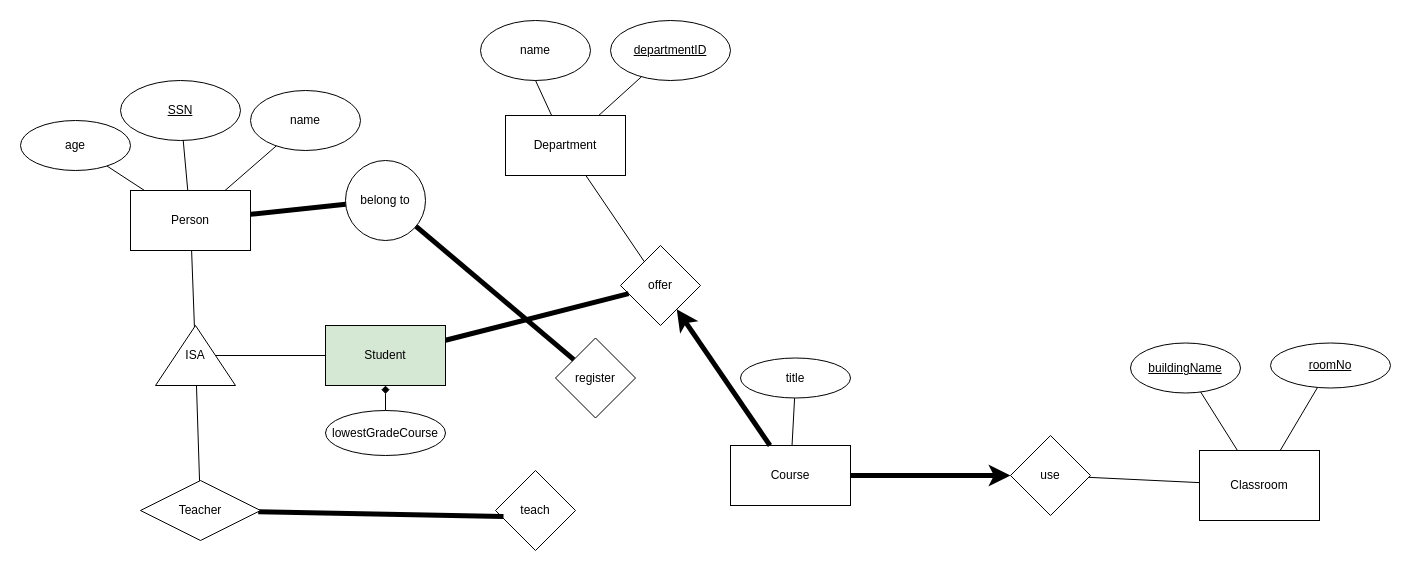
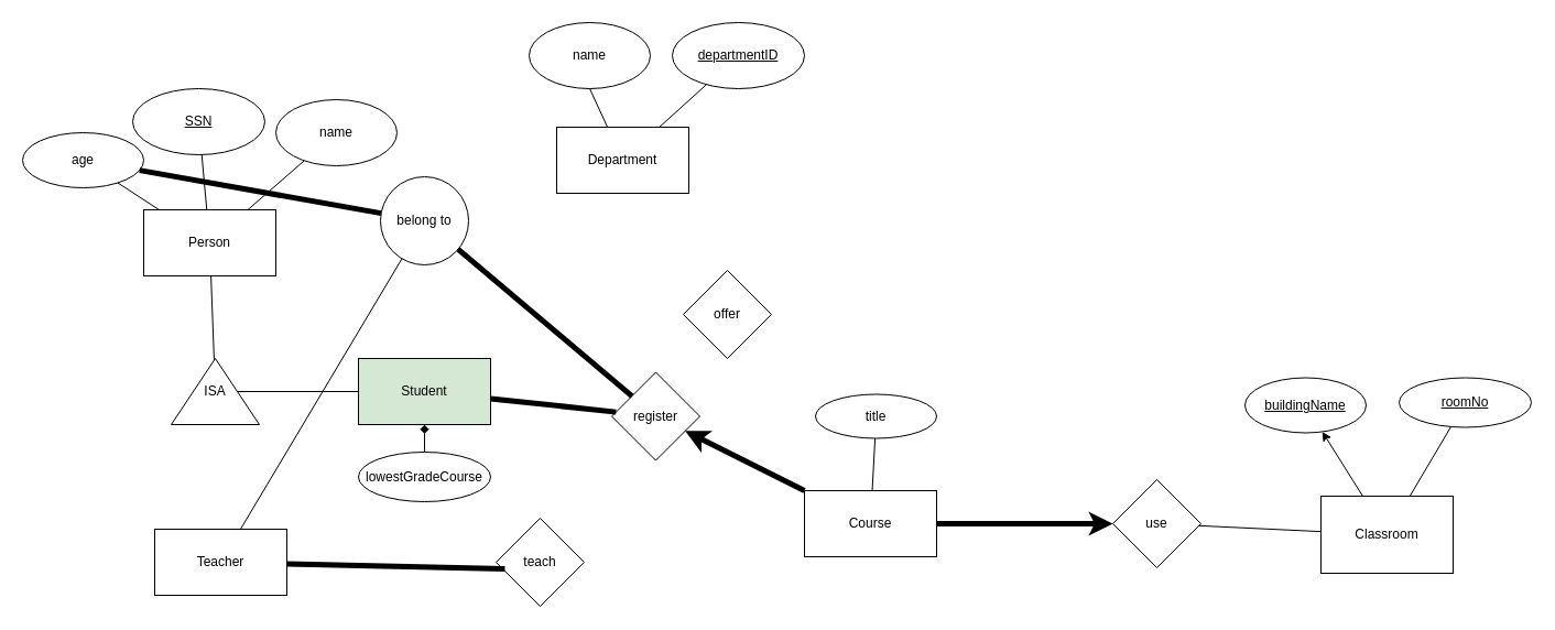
  <mxCell id="0" />
  <mxCell id="1" parent="0" />
  <mxCell id="2" value="register" style="rhombus;whiteSpace=wrap;html=1;" vertex="1" parent="1"><mxGeometry x="555" y="337.5" width="80" height="80" as="geometry" /></mxCell>
  <mxCell id="3" value="offer" style="rhombus;whiteSpace=wrap;html=1;" vertex="1" parent="1"><mxGeometry x="620" y="245" width="80" height="80" as="geometry" /></mxCell>
- <mxCell id="4" value="" style="endArrow=none;html=1;rounded=0;strokeWidth=1;" edge="1" parent="1" source="3" target="16"><mxGeometry width="50" height="50" relative="1" as="geometry"><mxPoint x="1020" y="680" as="sourcePoint" /><mxPoint x="1070" y="630" as="targetPoint" /></mxGeometry></mxCell>
  <mxCell id="5" value="" style="endArrow=classic;html=1;rounded=0;exitX=1;exitY=0.5;exitDx=0;exitDy=0;entryX=0;entryY=0.5;entryDx=0;entryDy=0;strokeWidth=5;" edge="1" parent="1" source="29" target="38"><mxGeometry width="50" height="50" relative="1" as="geometry"><mxPoint x="1020" y="680" as="sourcePoint" /><mxPoint x="1070" y="630" as="targetPoint" /></mxGeometry></mxCell>
- <mxCell id="6" value="teach" style="rhombus;whiteSpace=wrap;html=1;" vertex="1" parent="1"><mxGeometry x="495" y="470" width="80" height="80" as="geometry" /></mxCell>
+ <mxCell id="6" value="teach" style="rhombus;whiteSpace=wrap;html=1;" vertex="1" parent="1"><mxGeometry x="450" y="470" width="80" height="80" as="geometry" /></mxCell>
  <mxCell id="7" value="" style="endArrow=none;html=1;rounded=0;entryX=0.1;entryY=0.575;entryDx=0;entryDy=0;entryPerimeter=0;strokeWidth=5;" edge="1" parent="1" source="27" target="6"><mxGeometry width="50" height="50" relative="1" as="geometry"><mxPoint x="910" y="560" as="sourcePoint" /><mxPoint x="960" y="510" as="targetPoint" /></mxGeometry></mxCell>
  <mxCell id="8" value="" style="endArrow=none;html=1;rounded=0;strokeWidth=5;" edge="1" parent="1" source="26" target="2"><mxGeometry width="50" height="50" relative="1" as="geometry"><mxPoint x="910" y="610" as="sourcePoint" /><mxPoint x="960" y="560" as="targetPoint" /></mxGeometry></mxCell>
  <mxCell id="9" value="age" style="ellipse;whiteSpace=wrap;html=1;" vertex="1" parent="1"><mxGeometry x="20" y="120" width="110" height="50" as="geometry" /></mxCell>
  <mxCell id="10" value="" style="endArrow=none;html=1;rounded=0;" edge="1" parent="1" source="25" target="9"><mxGeometry width="50" height="50" relative="1" as="geometry"><mxPoint x="640" y="210" as="sourcePoint" /><mxPoint x="690" y="160" as="targetPoint" /></mxGeometry></mxCell>
  <mxCell id="11" value="&lt;u&gt;SSN&lt;/u&gt;" style="ellipse;whiteSpace=wrap;html=1;" vertex="1" parent="1"><mxGeometry x="120" y="80" width="120" height="60" as="geometry" /></mxCell>
  <mxCell id="12" value="" style="endArrow=none;html=1;rounded=0;" edge="1" parent="1" source="25" target="11"><mxGeometry width="50" height="50" relative="1" as="geometry"><mxPoint x="620" y="380" as="sourcePoint" /><mxPoint x="670" y="330" as="targetPoint" /></mxGeometry></mxCell>
  <mxCell id="13" value="name" style="ellipse;whiteSpace=wrap;html=1;" vertex="1" parent="1"><mxGeometry x="250" y="90" width="110" height="60" as="geometry" /></mxCell>
  <mxCell id="14" value="" style="endArrow=none;html=1;rounded=0;" edge="1" parent="1" source="25" target="13"><mxGeometry width="50" height="50" relative="1" as="geometry"><mxPoint x="600" y="360" as="sourcePoint" /><mxPoint x="650" y="310" as="targetPoint" /></mxGeometry></mxCell>
- <mxCell id="15" value="" style="endArrow=none;html=1;rounded=0;" edge="1" parent="1" source="27" target="21"><mxGeometry width="50" height="50" relative="1" as="geometry"><mxPoint x="350" y="570" as="sourcePoint" /><mxPoint x="400" y="520" as="targetPoint" /></mxGeometry></mxCell>
+ <mxCell id="15" value="" style="endArrow=none;html=1;rounded=0;" edge="1" parent="1" source="27" target="26"><mxGeometry width="50" height="50" relative="1" as="geometry"><mxPoint x="350" y="570" as="sourcePoint" /><mxPoint x="400" y="520" as="targetPoint" /></mxGeometry></mxCell>
  <mxCell id="16" value="Department" style="rounded=0;whiteSpace=wrap;html=1;" vertex="1" parent="1"><mxGeometry x="505" y="115" width="120" height="60" as="geometry" /></mxCell>
  <mxCell id="17" value="&lt;div&gt;name&lt;/div&gt;" style="ellipse;whiteSpace=wrap;html=1;" vertex="1" parent="1"><mxGeometry x="480" y="20" width="110" height="60" as="geometry" /></mxCell>
  <mxCell id="18" value="&lt;div&gt;&lt;u&gt;departmentID&lt;/u&gt;&lt;/div&gt;" style="ellipse;whiteSpace=wrap;html=1;" vertex="1" parent="1"><mxGeometry x="610" y="20" width="120" height="60" as="geometry" /></mxCell>
  <mxCell id="19" value="" style="endArrow=none;html=1;rounded=0;entryX=0.5;entryY=1;entryDx=0;entryDy=0;" edge="1" parent="1" source="16" target="17"><mxGeometry width="50" height="50" relative="1" as="geometry"><mxPoint x="910" y="880" as="sourcePoint" /><mxPoint x="960" y="830" as="targetPoint" /></mxGeometry></mxCell>
  <mxCell id="20" value="" style="endArrow=none;html=1;rounded=0;" edge="1" parent="1" source="16" target="18"><mxGeometry width="50" height="50" relative="1" as="geometry"><mxPoint x="990" y="880" as="sourcePoint" /><mxPoint x="1040" y="830" as="targetPoint" /></mxGeometry></mxCell>
  <mxCell id="21" value="ISA" style="triangle;whiteSpace=wrap;html=1;direction=north;" vertex="1" parent="1"><mxGeometry x="155" y="325" width="80" height="60" as="geometry" /></mxCell>
  <mxCell id="22" value="" style="endArrow=none;html=1;rounded=0;" edge="1" parent="1" source="21" target="25"><mxGeometry width="50" height="50" relative="1" as="geometry"><mxPoint x="340" y="420" as="sourcePoint" /><mxPoint x="390" y="370" as="targetPoint" /></mxGeometry></mxCell>
  <mxCell id="23" value="" style="endArrow=none;html=1;rounded=0;" edge="1" parent="1" source="21" target="24"><mxGeometry width="50" height="50" relative="1" as="geometry"><mxPoint x="350" y="570" as="sourcePoint" /><mxPoint x="400" y="520" as="targetPoint" /></mxGeometry></mxCell>
  <mxCell id="24" value="&lt;div&gt;Student&lt;/div&gt;" style="rounded=0;whiteSpace=wrap;html=1;fillColor=#d5e8d4;" vertex="1" parent="1"><mxGeometry x="325" y="325" width="120" height="60" as="geometry" /></mxCell>
  <mxCell id="25" value="Person" style="whiteSpace=wrap;html=1;" vertex="1" parent="1"><mxGeometry x="130" y="190" width="120" height="60" as="geometry" /></mxCell>
  <mxCell id="26" value="belong to" style="ellipse;whiteSpace=wrap;html=1;" vertex="1" parent="1"><mxGeometry x="345" y="160" width="80" height="80" as="geometry" /></mxCell>
- <mxCell id="27" value="Teacher" style="rhombus;whiteSpace=wrap;html=1;" vertex="1" parent="1"><mxGeometry x="140" y="480" width="120" height="60" as="geometry" /></mxCell>
- <mxCell id="28" value="" style="endArrow=none;html=1;rounded=0;strokeWidth=5;" edge="1" parent="1" source="26" target="25"><mxGeometry width="50" height="50" relative="1" as="geometry"><mxPoint x="1010" y="680" as="sourcePoint" /><mxPoint x="1060" y="630" as="targetPoint" /></mxGeometry></mxCell>
+ <mxCell id="27" value="Teacher" style="rounded=0;whiteSpace=wrap;html=1;" vertex="1" parent="1"><mxGeometry x="140" y="480" width="120" height="60" as="geometry" /></mxCell>
+ <mxCell id="28" value="" style="endArrow=none;html=1;rounded=0;strokeWidth=5;" edge="1" parent="1" source="26" target="9"><mxGeometry width="50" height="50" relative="1" as="geometry"><mxPoint x="1010" y="680" as="sourcePoint" /><mxPoint x="1060" y="630" as="targetPoint" /></mxGeometry></mxCell>
  <mxCell id="29" value="&lt;div&gt;Course&lt;/div&gt;" style="rounded=0;whiteSpace=wrap;html=1;" vertex="1" parent="1"><mxGeometry x="730" y="445" width="120" height="60" as="geometry" /></mxCell>
  <mxCell id="30" value="&lt;div&gt;title&lt;/div&gt;" style="ellipse;whiteSpace=wrap;html=1;" vertex="1" parent="1"><mxGeometry x="740" y="357.5" width="110" height="40" as="geometry" /></mxCell>
  <mxCell id="31" value="" style="endArrow=none;html=1;rounded=0;" edge="1" parent="1" source="30" target="29"><mxGeometry width="50" height="50" relative="1" as="geometry"><mxPoint x="920" y="470" as="sourcePoint" /><mxPoint x="970" y="420" as="targetPoint" /></mxGeometry></mxCell>
- <mxCell id="32" value="" style="endArrow=classic;html=1;rounded=0;strokeWidth=5;" edge="1" parent="1" source="29" target="3"><mxGeometry width="50" height="50" relative="1" as="geometry"><mxPoint x="750" y="380" as="sourcePoint" /><mxPoint x="800" y="330" as="targetPoint" /></mxGeometry></mxCell>
+ <mxCell id="32" value="" style="endArrow=classic;html=1;rounded=0;strokeWidth=5;" edge="1" parent="1" source="29" target="2"><mxGeometry width="50" height="50" relative="1" as="geometry"><mxPoint x="750" y="380" as="sourcePoint" /><mxPoint x="800" y="330" as="targetPoint" /></mxGeometry></mxCell>
  <mxCell id="33" value="&lt;div&gt;Classroom&lt;/div&gt;" style="rounded=0;whiteSpace=wrap;html=1;" vertex="1" parent="1"><mxGeometry x="1199" y="450" width="120" height="70" as="geometry" /></mxCell>
  <mxCell id="34" value="&lt;u&gt;buildingName&lt;/u&gt;" style="ellipse;whiteSpace=wrap;html=1;" vertex="1" parent="1"><mxGeometry x="1130" y="342.5" width="110" height="50" as="geometry" /></mxCell>
  <mxCell id="35" value="&lt;u&gt;roomNo&lt;/u&gt;" style="ellipse;whiteSpace=wrap;html=1;" vertex="1" parent="1"><mxGeometry x="1270" y="342.5" width="120" height="45" as="geometry" /></mxCell>
- <mxCell id="36" value="" style="endArrow=none;html=1;rounded=0;" edge="1" parent="1" source="33" target="34"><mxGeometry width="50" height="50" relative="1" as="geometry"><mxPoint x="1390" y="450" as="sourcePoint" /><mxPoint x="1440" y="400" as="targetPoint" /></mxGeometry></mxCell>
+ <mxCell id="36" value="" style="endArrow=classic;html=1;rounded=0;" edge="1" parent="1" source="33" target="34"><mxGeometry width="50" height="50" relative="1" as="geometry"><mxPoint x="1390" y="450" as="sourcePoint" /><mxPoint x="1440" y="400" as="targetPoint" /></mxGeometry></mxCell>
  <mxCell id="37" value="" style="endArrow=none;html=1;rounded=0;" edge="1" parent="1" source="33" target="35"><mxGeometry width="50" height="50" relative="1" as="geometry"><mxPoint x="1490" y="440" as="sourcePoint" /><mxPoint x="1540" y="390" as="targetPoint" /></mxGeometry></mxCell>
  <mxCell id="38" value="use" style="rhombus;whiteSpace=wrap;html=1;" vertex="1" parent="1"><mxGeometry x="1010" y="435" width="80" height="80" as="geometry" /></mxCell>
  <mxCell id="39" value="" style="endArrow=none;html=1;rounded=0;" edge="1" parent="1" source="38" target="33"><mxGeometry width="50" height="50" relative="1" as="geometry"><mxPoint x="1270" y="500" as="sourcePoint" /><mxPoint x="1110" y="510" as="targetPoint" /></mxGeometry></mxCell>
- <mxCell id="40" value="" style="endArrow=none;html=1;rounded=0;strokeWidth=5;" edge="1" parent="1" source="24" target="3"><mxGeometry width="50" height="50" relative="1" as="geometry"><mxPoint x="650" y="340" as="sourcePoint" /><mxPoint x="700" y="290" as="targetPoint" /></mxGeometry></mxCell>
+ <mxCell id="40" value="" style="endArrow=none;html=1;rounded=0;strokeWidth=5;" edge="1" parent="1" source="24" target="2"><mxGeometry width="50" height="50" relative="1" as="geometry"><mxPoint x="650" y="340" as="sourcePoint" /><mxPoint x="700" y="290" as="targetPoint" /></mxGeometry></mxCell>
  <mxCell id="41" value="lowestGradeCourse" style="ellipse;whiteSpace=wrap;html=1;" vertex="1" parent="1"><mxGeometry x="325" y="410" width="120" height="45" as="geometry" /></mxCell>
  <mxCell id="42" value="" style="endArrow=diamond;html=1;rounded=0;" edge="1" parent="1" source="41" target="24"><mxGeometry width="50" height="50" relative="1" as="geometry"><mxPoint x="240" y="470" as="sourcePoint" /><mxPoint x="290" y="420" as="targetPoint" /></mxGeometry></mxCell>
